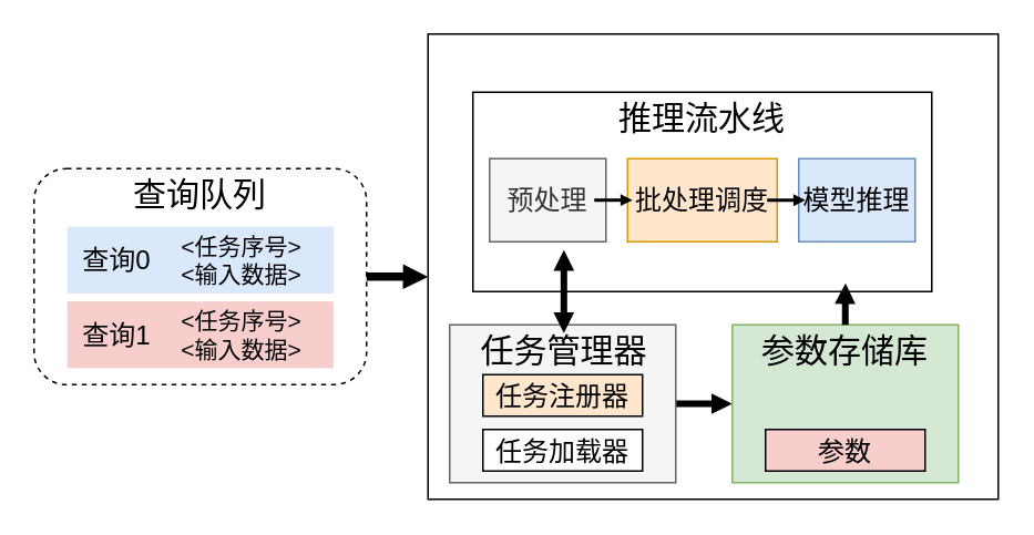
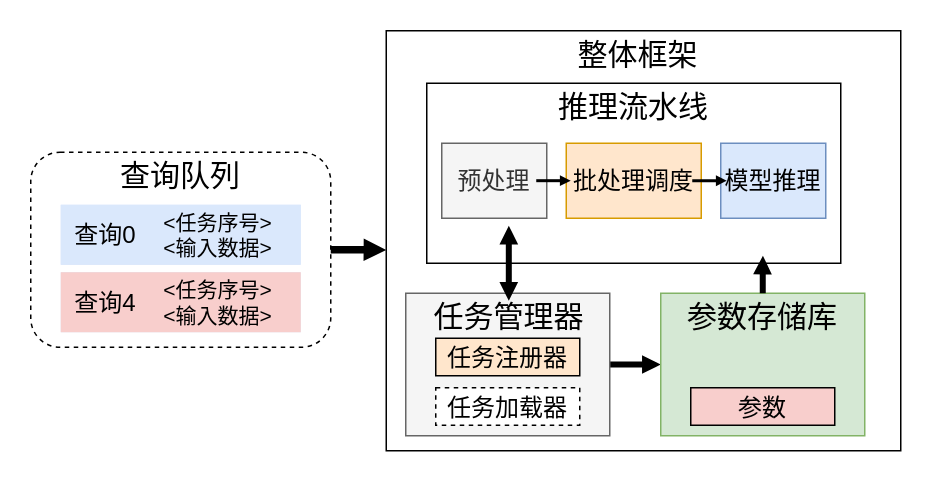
  <mxCell id="0" />
  <mxCell id="1" parent="0" />
  <mxCell id="2" value="" style="rounded=0;whiteSpace=wrap;html=1;" vertex="1" parent="1"><mxGeometry x="257" y="20" width="343" height="280" as="geometry" /></mxCell>
  <mxCell id="3" value="" style="rounded=1;whiteSpace=wrap;html=1;dashed=1;" vertex="1" parent="1"><mxGeometry x="20" y="101" width="200" height="130" as="geometry" /></mxCell>
  <mxCell id="4" value="&lt;font style=&quot;font-size: 20px;&quot;&gt;查询队列&lt;/font&gt;" style="text;html=1;strokeColor=none;fillColor=none;align=center;verticalAlign=middle;whiteSpace=wrap;rounded=0;" vertex="1" parent="1"><mxGeometry x="70" y="101" width="100" height="30" as="geometry" /></mxCell>
  <mxCell id="5" value="" style="group;fillColor=#dae8fc;strokeColor=none;" vertex="1" connectable="0" parent="1"><mxGeometry x="40" y="136" width="160" height="40" as="geometry" /></mxCell>
  <mxCell id="6" value="" style="rounded=0;whiteSpace=wrap;html=1;fillColor=#dae8fc;strokeColor=none;" vertex="1" parent="5"><mxGeometry width="160" height="40" as="geometry" /></mxCell>
  <mxCell id="7" value="&lt;font style=&quot;font-size: 16px;&quot;&gt;查询0&lt;/font&gt;" style="text;html=1;strokeColor=none;fillColor=none;align=center;verticalAlign=middle;whiteSpace=wrap;rounded=0;" vertex="1" parent="5"><mxGeometry y="5" width="60" height="30" as="geometry" /></mxCell>
  <mxCell id="8" value="&lt;font style=&quot;font-size: 14px;&quot;&gt;&amp;lt;任务序号&amp;gt;&lt;br&gt;&amp;lt;输入数据&amp;gt;&lt;/font&gt;" style="text;html=1;strokeColor=none;fillColor=none;align=center;verticalAlign=middle;whiteSpace=wrap;rounded=0;" vertex="1" parent="5"><mxGeometry x="50" y="5" width="110" height="30" as="geometry" /></mxCell>
  <mxCell id="9" value="" style="group;fillColor=#dae8fc;strokeColor=none;" vertex="1" connectable="0" parent="1"><mxGeometry x="40" y="181" width="160" height="40" as="geometry" /></mxCell>
  <mxCell id="10" value="" style="rounded=0;whiteSpace=wrap;html=1;fillColor=#f8cecc;strokeColor=none;" vertex="1" parent="9"><mxGeometry width="160" height="40" as="geometry" /></mxCell>
- <mxCell id="11" value="&lt;font style=&quot;font-size: 16px;&quot;&gt;查询1&lt;/font&gt;" style="text;html=1;strokeColor=none;fillColor=none;align=center;verticalAlign=middle;whiteSpace=wrap;rounded=0;" vertex="1" parent="9"><mxGeometry y="5" width="60" height="30" as="geometry" /></mxCell>
+ <mxCell id="11" value="&lt;font style=&quot;font-size: 16px;&quot;&gt;查询4&lt;/font&gt;" style="text;html=1;strokeColor=none;fillColor=none;align=center;verticalAlign=middle;whiteSpace=wrap;rounded=0;" vertex="1" parent="9"><mxGeometry y="5" width="60" height="30" as="geometry" /></mxCell>
  <mxCell id="12" value="&lt;font style=&quot;font-size: 14px;&quot;&gt;&amp;lt;任务序号&amp;gt;&lt;br&gt;&amp;lt;输入数据&amp;gt;&lt;/font&gt;" style="text;html=1;strokeColor=none;fillColor=none;align=center;verticalAlign=middle;whiteSpace=wrap;rounded=0;" vertex="1" parent="9"><mxGeometry x="50" y="5" width="110" height="30" as="geometry" /></mxCell>
  <mxCell id="13" value="" style="rounded=0;whiteSpace=wrap;html=1;" vertex="1" parent="1"><mxGeometry x="284" y="55" width="276" height="120" as="geometry" /></mxCell>
  <mxCell id="14" value="&lt;font style=&quot;font-size: 20px;&quot;&gt;推理流水线&lt;/font&gt;" style="text;html=1;strokeColor=none;fillColor=none;align=center;verticalAlign=middle;whiteSpace=wrap;rounded=0;" vertex="1" parent="1"><mxGeometry x="367" y="55" width="110" height="30" as="geometry" /></mxCell>
  <mxCell id="15" value="&lt;font style=&quot;font-size: 16px;&quot;&gt;预处理&lt;/font&gt;" style="rounded=0;whiteSpace=wrap;html=1;fillColor=#f5f5f5;fontColor=#333333;strokeColor=#666666;" vertex="1" parent="1"><mxGeometry x="294" y="95" width="70" height="50" as="geometry" /></mxCell>
  <mxCell id="16" value="&lt;font style=&quot;font-size: 16px;&quot;&gt;批处理调度&lt;/font&gt;" style="rounded=0;whiteSpace=wrap;html=1;fillColor=#ffe6cc;strokeColor=#d79b00;" vertex="1" parent="1"><mxGeometry x="377" y="95" width="90" height="50" as="geometry" /></mxCell>
  <mxCell id="17" value="&lt;font style=&quot;font-size: 16px;&quot;&gt;模型推理&lt;/font&gt;" style="rounded=0;whiteSpace=wrap;html=1;fillColor=#dae8fc;strokeColor=#6c8ebf;" vertex="1" parent="1"><mxGeometry x="480" y="95" width="70" height="50" as="geometry" /></mxCell>
  <mxCell id="18" style="edgeStyle=orthogonalEdgeStyle;rounded=0;orthogonalLoop=1;jettySize=auto;html=1;exitX=1;exitY=0.5;exitDx=0;exitDy=0;entryX=0;entryY=0.5;entryDx=0;entryDy=0;strokeWidth=4;endArrow=block;endFill=1;endSize=2;" edge="1" parent="1" source="19" target="21"><mxGeometry relative="1" as="geometry" /></mxCell>
  <mxCell id="19" value="" style="rounded=0;whiteSpace=wrap;html=1;fillColor=#f5f5f5;fontColor=#333333;strokeColor=#666666;" vertex="1" parent="1"><mxGeometry x="270" y="195" width="136" height="95" as="geometry" /></mxCell>
  <mxCell id="20" value="&lt;font style=&quot;font-size: 20px;&quot;&gt;任务管理器&lt;/font&gt;" style="text;html=1;strokeColor=none;fillColor=none;align=center;verticalAlign=middle;whiteSpace=wrap;rounded=0;" vertex="1" parent="1"><mxGeometry x="284" y="195" width="110" height="30" as="geometry" /></mxCell>
  <mxCell id="21" value="" style="rounded=0;whiteSpace=wrap;html=1;fillColor=#d5e8d4;strokeColor=#82b366;" vertex="1" parent="1"><mxGeometry x="440" y="195" width="136" height="95" as="geometry" /></mxCell>
  <mxCell id="22" value="&lt;font style=&quot;font-size: 20px;&quot;&gt;参数存储库&lt;/font&gt;" style="text;html=1;strokeColor=none;fillColor=none;align=center;verticalAlign=middle;whiteSpace=wrap;rounded=0;" vertex="1" parent="1"><mxGeometry x="453" y="195" width="110" height="30" as="geometry" /></mxCell>
+ <mxCell id="23" value="&lt;font style=&quot;font-size: 20px;&quot;&gt;整体框架&lt;/font&gt;" style="text;html=1;strokeColor=none;fillColor=none;align=center;verticalAlign=middle;whiteSpace=wrap;rounded=0;" vertex="1" parent="1"><mxGeometry x="370" y="20" width="110" height="30" as="geometry" /></mxCell>
  <mxCell id="24" style="edgeStyle=orthogonalEdgeStyle;rounded=0;orthogonalLoop=1;jettySize=auto;html=1;entryX=0;entryY=0.522;entryDx=0;entryDy=0;entryPerimeter=0;strokeWidth=5;endArrow=block;endFill=1;endSize=2;" edge="1" parent="1" source="3" target="2"><mxGeometry relative="1" as="geometry" /></mxCell>
  <mxCell id="25" value="&lt;font style=&quot;font-size: 16px;&quot;&gt;任务注册器&lt;/font&gt;" style="rounded=0;whiteSpace=wrap;html=1;fillColor=#ffe6cc;" vertex="1" parent="1"><mxGeometry x="290" y="225" width="96" height="25" as="geometry" /></mxCell>
- <mxCell id="26" value="&lt;font style=&quot;font-size: 16px;&quot;&gt;任务加载器&lt;/font&gt;" style="rounded=0;whiteSpace=wrap;html=1;" vertex="1" parent="1"><mxGeometry x="290" y="258" width="96" height="25" as="geometry" /></mxCell>
+ <mxCell id="26" value="&lt;font style=&quot;font-size: 16px;&quot;&gt;任务加载器&lt;/font&gt;" style="rounded=0;whiteSpace=wrap;html=1;dashed=1;" vertex="1" parent="1"><mxGeometry x="290" y="258" width="96" height="25" as="geometry" /></mxCell>
  <mxCell id="27" value="&lt;font style=&quot;font-size: 16px;&quot;&gt;参数&lt;/font&gt;" style="rounded=0;whiteSpace=wrap;html=1;fillColor=#f8cecc;" vertex="1" parent="1"><mxGeometry x="460" y="258" width="96" height="25" as="geometry" /></mxCell>
  <mxCell id="28" style="edgeStyle=orthogonalEdgeStyle;rounded=0;orthogonalLoop=1;jettySize=auto;html=1;strokeWidth=4;startArrow=block;startFill=1;endArrow=block;endFill=1;endSize=2;startSize=2;" edge="1" parent="1"><mxGeometry relative="1" as="geometry"><mxPoint x="338.71" y="200" as="sourcePoint" /><mxPoint x="338.71" y="150" as="targetPoint" /><Array as="points"><mxPoint x="338.71" y="190" /><mxPoint x="338.71" y="190" /></Array></mxGeometry></mxCell>
  <mxCell id="29" style="edgeStyle=orthogonalEdgeStyle;rounded=0;orthogonalLoop=1;jettySize=auto;html=1;entryX=0.812;entryY=0.958;entryDx=0;entryDy=0;entryPerimeter=0;strokeWidth=4;endArrow=block;endFill=1;endSize=2;" edge="1" parent="1" source="22" target="13"><mxGeometry relative="1" as="geometry" /></mxCell>
  <mxCell id="30" style="edgeStyle=orthogonalEdgeStyle;rounded=0;orthogonalLoop=1;jettySize=auto;html=1;strokeWidth=2;endArrow=block;endFill=1;endSize=2;" edge="1" parent="1"><mxGeometry relative="1" as="geometry"><mxPoint x="461" y="120" as="sourcePoint" /><mxPoint x="484" y="120" as="targetPoint" /></mxGeometry></mxCell>
  <mxCell id="31" style="edgeStyle=orthogonalEdgeStyle;rounded=0;orthogonalLoop=1;jettySize=auto;html=1;strokeWidth=2;endArrow=block;endFill=1;endSize=2;" edge="1" parent="1"><mxGeometry relative="1" as="geometry"><mxPoint x="357" y="119.96" as="sourcePoint" /><mxPoint x="380" y="119.96" as="targetPoint" /></mxGeometry></mxCell>
